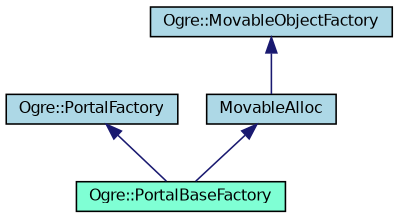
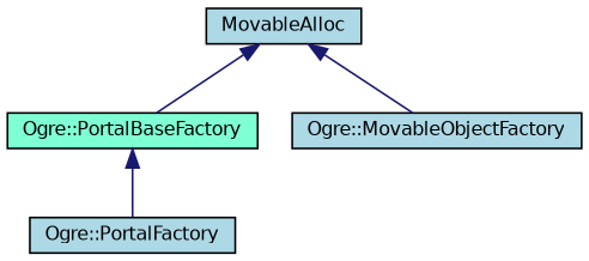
  digraph {
    node [color=black fillcolor=lightblue fontname=Helvetica fontsize=10 shape=record style=filled]
    edge [color=midnightblue dir=back fontname=Helvetica fontsize=10 labelfontname=Helvetica labelfontsize=10 style=solid]
    n1 [fontcolor=black height=0.2 label="Ogre::PortalFactory" width=0.4]
    n2 [fillcolor=aquamarine height=0.2 label="Ogre::PortalBaseFactory" width=0.4]
    n3 [height=0.2 label="Ogre::MovableObjectFactory" width=0.4]
    n4 [height=0.2 label=MovableAlloc width=0.4]
-   n1 -> n2
+   n2 -> n1
    n4 -> n2
-   n3 -> n4
+   n4 -> n3
  }
